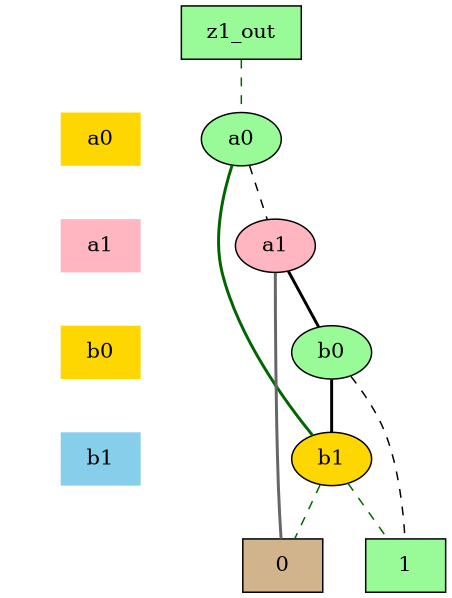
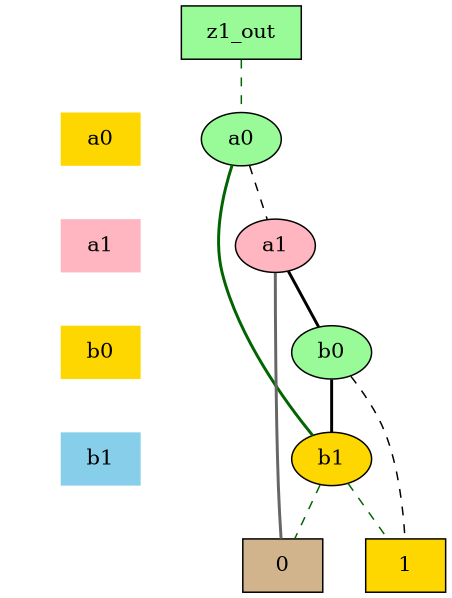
  digraph {
    node [shape=plaintext style=filled fillcolor=palegreen]
    edge [dir=none style=dashed]
    "CONST NODES" [style=invis fillcolor=""]
    " a0 " [fillcolor=gold]
    " a1 " [fillcolor=lightpink]
    " b0 " [fillcolor=gold]
    " b1 " [fillcolor=skyblue]
    "  z1_out  " [shape=box]
    a0 [shape=""]
    a1 [fillcolor=lightpink shape=""]
    b0 [shape=""]
    b1 [fillcolor=gold shape=""]
    n11 [label=0 shape=box fillcolor=tan]
-   n12 [label=1 shape=box]
+   n12 [label=1 shape=box fillcolor=gold]
    subgraph sub_1 {
      "CONST NODES"
      " a0 "
      " a1 "
      " b0 "
      " b1 "
    }
    subgraph sub_2 {
      rank=same
      "  z1_out  "
    }
    subgraph sub_3 {
      rank=same
      " a0 "
      a0
    }
    subgraph sub_4 {
      rank=same
      " a1 "
      a1
    }
    subgraph sub_5 {
      rank=same
      " b0 "
      b0
    }
    subgraph sub_6 {
      rank=same
      " b1 "
      b1
    }
    subgraph sub_7 {
      rank=same
      "CONST NODES"
      subgraph sub_8 {
        rank=same
        n11
        n12
      }
    }
    " a0 " -> " a1 " [style=invis]
    " a1 " -> " b0 " [style=invis]
    " b0 " -> " b1 " [style=invis]
    " b1 " -> "CONST NODES" [style=invis]
    "  z1_out  " -> a0 [color=darkgreen]
    a0 -> a1 [color=black]
    a0 -> b1 [color=darkgreen style=bold]
    a1 -> b0 [color=black style=bold]
    a1 -> n11 [style=bold color=gray40]
    b0 -> b1 [style=bold color=black]
    b0 -> n12 [color=black]
    b1 -> n11 [color=darkgreen]
    b1 -> n12 [color=darkgreen]
  }
